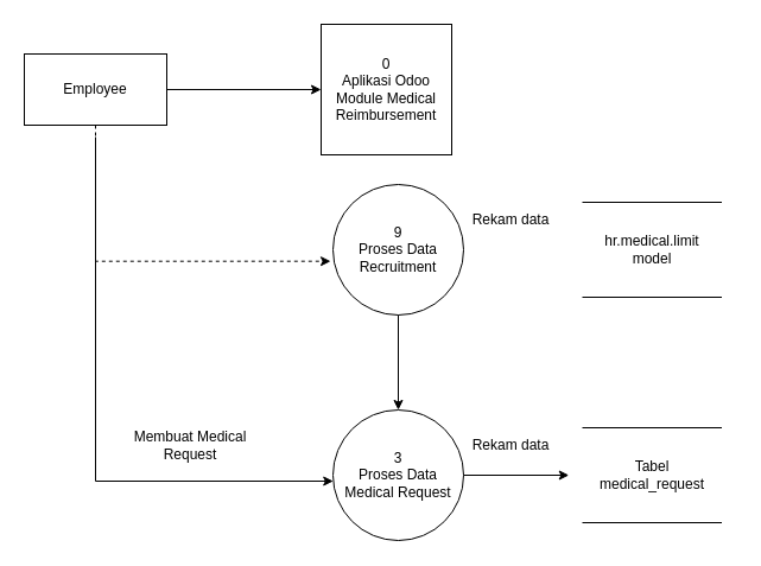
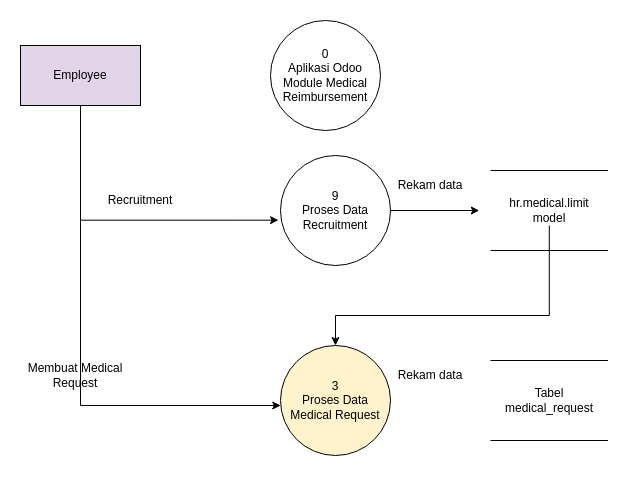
  <mxCell id="0" />
  <mxCell id="1" parent="0" />
- <mxCell id="2" value="" style="edgeStyle=orthogonalEdgeStyle;rounded=0;orthogonalLoop=1;jettySize=auto;html=1;" edge="1" parent="1" source="4" target="5"><mxGeometry relative="1" as="geometry" /></mxCell>
- <mxCell id="3" style="edgeStyle=orthogonalEdgeStyle;rounded=0;orthogonalLoop=1;jettySize=auto;html=1;entryX=-0.018;entryY=0.588;entryDx=0;entryDy=0;entryPerimeter=0;dashed=1;" edge="1" parent="1" source="4" target="7"><mxGeometry relative="1" as="geometry"><Array as="points"><mxPoint x="80" y="220" /></Array></mxGeometry></mxCell>
- <mxCell id="4" value="Employee" style="rounded=0;whiteSpace=wrap;html=1;" vertex="1" parent="1"><mxGeometry x="20" y="45" width="120" height="60" as="geometry" /></mxCell>
- <mxCell id="5" value="0&lt;br&gt;Aplikasi Odoo Module Medical Reimbursement" style="whiteSpace=wrap;html=1;aspect=fixed;rounded=0;" vertex="1" parent="1"><mxGeometry x="270" y="20" width="110" height="110" as="geometry" /></mxCell>
+ <mxCell id="3" style="edgeStyle=orthogonalEdgeStyle;rounded=0;orthogonalLoop=1;jettySize=auto;html=1;entryX=-0.018;entryY=0.588;entryDx=0;entryDy=0;entryPerimeter=0;" edge="1" parent="1" source="4" target="7"><mxGeometry relative="1" as="geometry"><Array as="points"><mxPoint x="80" y="220" /></Array></mxGeometry></mxCell>
+ <mxCell id="4" value="Employee" style="rounded=0;whiteSpace=wrap;html=1;fillColor=#e1d5e7;" vertex="1" parent="1"><mxGeometry x="20" y="45" width="120" height="60" as="geometry" /></mxCell>
+ <mxCell id="5" value="0&lt;br&gt;Aplikasi Odoo Module Medical Reimbursement" style="ellipse;whiteSpace=wrap;html=1;aspect=fixed;" vertex="1" parent="1"><mxGeometry x="270" y="20" width="110" height="110" as="geometry" /></mxCell>
  <mxCell id="6" value="" style="group" vertex="1" connectable="0" parent="1"><mxGeometry x="30" y="155" width="588.75" height="110" as="geometry" /></mxCell>
  <mxCell id="7" value="9&lt;br&gt;Proses Data Recruitment" style="ellipse;whiteSpace=wrap;html=1;aspect=fixed;" vertex="1" parent="6"><mxGeometry x="250" width="110" height="110" as="geometry" /></mxCell>
  <mxCell id="8" value="" style="group" vertex="1" connectable="0" parent="6"><mxGeometry x="460" y="15" width="128.75" height="80" as="geometry" /></mxCell>
  <mxCell id="9" value="" style="endArrow=none;html=1;rounded=0;" edge="1" parent="8"><mxGeometry width="50" height="50" relative="1" as="geometry"><mxPoint as="sourcePoint" /><mxPoint x="117.5" as="targetPoint" /><Array as="points" /></mxGeometry></mxCell>
  <mxCell id="10" value="" style="endArrow=none;html=1;rounded=0;" edge="1" parent="8"><mxGeometry width="50" height="50" relative="1" as="geometry"><mxPoint y="80" as="sourcePoint" /><mxPoint x="117.5" y="80" as="targetPoint" /><Array as="points" /></mxGeometry></mxCell>
  <mxCell id="11" value="hr.medical.limit&lt;br&gt;model" style="text;html=1;strokeColor=none;fillColor=none;align=center;verticalAlign=middle;whiteSpace=wrap;rounded=0;" vertex="1" parent="8"><mxGeometry x="-11.25" y="25" width="140" height="30" as="geometry" /></mxCell>
- <mxCell id="12" style="edgeStyle=orthogonalEdgeStyle;rounded=0;orthogonalLoop=1;jettySize=auto;html=1;" edge="1" parent="6" source="7" target="15"><mxGeometry relative="1" as="geometry" /></mxCell>
+ <mxCell id="12" style="edgeStyle=orthogonalEdgeStyle;rounded=0;orthogonalLoop=1;jettySize=auto;html=1;entryX=0;entryY=0.5;entryDx=0;entryDy=0;" edge="1" parent="6" source="7" target="11"><mxGeometry relative="1" as="geometry" /></mxCell>
  <mxCell id="13" value="Rekam data" style="text;html=1;strokeColor=none;fillColor=none;align=center;verticalAlign=middle;whiteSpace=wrap;rounded=0;" vertex="1" parent="6"><mxGeometry x="340" y="15" width="120" height="30" as="geometry" /></mxCell>
- <mxCell id="15" value="3&lt;br&gt;Proses Data Medical Request" style="ellipse;whiteSpace=wrap;html=1;aspect=fixed;" vertex="1" parent="1"><mxGeometry x="280" y="345" width="110" height="110" as="geometry" /></mxCell>
+ <mxCell id="14" value="Recruitment" style="text;html=1;strokeColor=none;fillColor=none;align=center;verticalAlign=middle;whiteSpace=wrap;rounded=0;" vertex="1" parent="6"><mxGeometry x="80.0" y="30" width="60" height="30" as="geometry" /></mxCell>
+ <mxCell id="15" value="3&lt;br&gt;Proses Data Medical Request" style="ellipse;whiteSpace=wrap;html=1;aspect=fixed;fillColor=#fff2cc;" vertex="1" parent="1"><mxGeometry x="280" y="345" width="110" height="110" as="geometry" /></mxCell>
  <mxCell id="16" value="" style="edgeStyle=orthogonalEdgeStyle;rounded=0;orthogonalLoop=1;jettySize=auto;html=1;" edge="1" parent="1" target="15"><mxGeometry relative="1" as="geometry"><mxPoint x="80" y="115" as="sourcePoint" /><Array as="points"><mxPoint x="80" y="405" /></Array></mxGeometry></mxCell>
  <mxCell id="17" value="" style="group" vertex="1" connectable="0" parent="1"><mxGeometry x="490" y="360" width="128.75" height="80" as="geometry" /></mxCell>
  <mxCell id="18" value="" style="endArrow=none;html=1;rounded=0;" edge="1" parent="17"><mxGeometry width="50" height="50" relative="1" as="geometry"><mxPoint as="sourcePoint" /><mxPoint x="117.5" as="targetPoint" /><Array as="points" /></mxGeometry></mxCell>
  <mxCell id="19" value="" style="endArrow=none;html=1;rounded=0;" edge="1" parent="17"><mxGeometry width="50" height="50" relative="1" as="geometry"><mxPoint y="80" as="sourcePoint" /><mxPoint x="117.5" y="80" as="targetPoint" /><Array as="points" /></mxGeometry></mxCell>
  <mxCell id="20" value="Tabel &lt;br&gt;medical_request" style="text;html=1;strokeColor=none;fillColor=none;align=center;verticalAlign=middle;whiteSpace=wrap;rounded=0;" vertex="1" parent="17"><mxGeometry x="-11.25" y="25" width="140" height="30" as="geometry" /></mxCell>
- <mxCell id="21" style="edgeStyle=orthogonalEdgeStyle;rounded=0;orthogonalLoop=1;jettySize=auto;html=1;entryX=0;entryY=0.5;entryDx=0;entryDy=0;" edge="1" parent="1" source="15" target="20"><mxGeometry relative="1" as="geometry" /></mxCell>
- <mxCell id="22" value="Membuat Medical Request" style="text;html=1;strokeColor=none;fillColor=none;align=center;verticalAlign=middle;whiteSpace=wrap;rounded=0;" vertex="1" parent="1"><mxGeometry x="100" y="360" width="120" height="30" as="geometry" /></mxCell>
+ <mxCell id="22" value="Membuat Medical Request" style="text;html=1;strokeColor=none;fillColor=none;align=center;verticalAlign=middle;whiteSpace=wrap;rounded=0;" vertex="1" parent="1"><mxGeometry x="15" y="360" width="120" height="30" as="geometry" /></mxCell>
  <mxCell id="23" value="Rekam data" style="text;html=1;strokeColor=none;fillColor=none;align=center;verticalAlign=middle;whiteSpace=wrap;rounded=0;" vertex="1" parent="1"><mxGeometry x="370" y="360" width="120" height="30" as="geometry" /></mxCell>
+ <mxCell id="24" style="edgeStyle=orthogonalEdgeStyle;rounded=0;orthogonalLoop=1;jettySize=auto;html=1;entryX=0.5;entryY=0;entryDx=0;entryDy=0;" edge="1" parent="1" source="11" target="15"><mxGeometry relative="1" as="geometry"><Array as="points"><mxPoint x="549" y="315" /><mxPoint x="335" y="315" /></Array></mxGeometry></mxCell>
